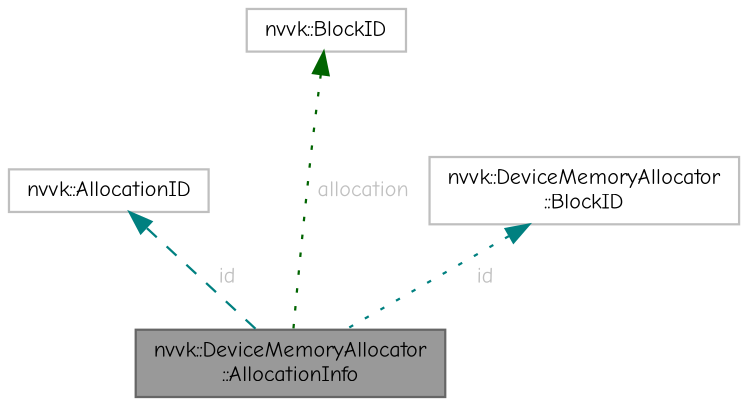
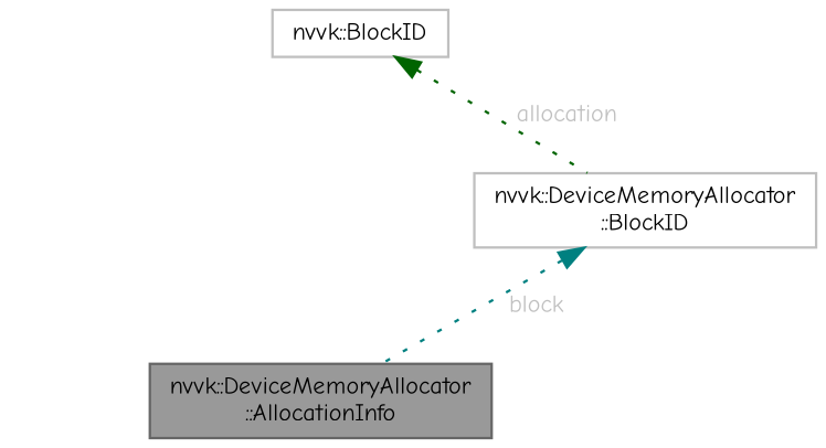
  digraph {
    fontname="Comic Neue"
    node [color=grey75 fillcolor=white fontname="Comic Neue" fontsize=10 shape=box style=filled]
    edge [color=teal dir=back fontcolor=grey fontname="Comic Neue" fontsize=10 labelfontname=Helvetica labelfontsize=10 style=dotted]
    n1 [color=gray40 fillcolor=grey60 fontcolor=black height=0.2 label="nvvk::DeviceMemoryAllocator\l::AllocationInfo" width=0.4]
-   n2 [height=0.2 label="nvvk::AllocationID" width=0.4]
    n3 [height=0.2 label="nvvk::BlockID" width=0.4]
    n4 [height=0.2 label="nvvk::DeviceMemoryAllocator\l::BlockID" width=0.4]
-   n2 -> n1 [label=" id" style=dashed]
-   n3 -> n1 [color=darkgreen label=" allocation"]
-   n4 -> n1 [label=" id"]
+   n3 -> n4 [color=darkgreen label=" allocation"]
+   n4 -> n1 [label=" block"]
  }
